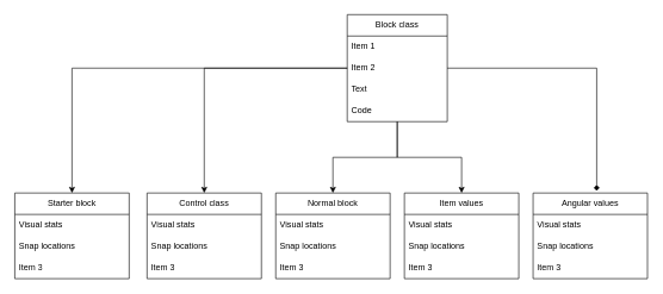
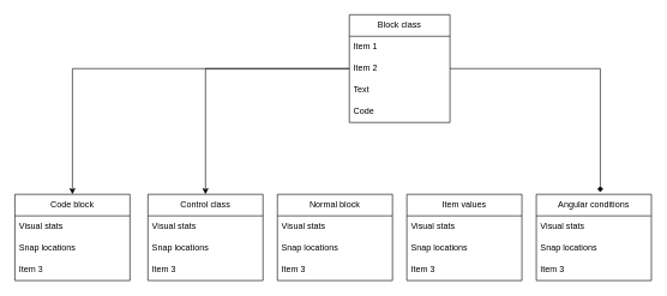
  <mxCell id="0" />
  <mxCell id="1" parent="0" />
- <mxCell id="2" style="edgeStyle=orthogonalEdgeStyle;rounded=0;orthogonalLoop=1;jettySize=auto;html=1;entryX=0.5;entryY=0;entryDx=0;entryDy=0;" edge="1" parent="1" source="6" target="15"><mxGeometry relative="1" as="geometry" /></mxCell>
- <mxCell id="3" style="edgeStyle=orthogonalEdgeStyle;rounded=0;orthogonalLoop=1;jettySize=auto;html=1;entryX=0.5;entryY=0;entryDx=0;entryDy=0;" edge="1" parent="1" source="6" target="11"><mxGeometry relative="1" as="geometry" /></mxCell>
  <mxCell id="4" style="edgeStyle=orthogonalEdgeStyle;rounded=0;orthogonalLoop=1;jettySize=auto;html=1;entryX=0.5;entryY=0;entryDx=0;entryDy=0;" edge="1" parent="1" source="6" target="23"><mxGeometry relative="1" as="geometry" /></mxCell>
  <mxCell id="5" style="edgeStyle=orthogonalEdgeStyle;rounded=0;orthogonalLoop=1;jettySize=auto;html=1;entryX=0.5;entryY=0;entryDx=0;entryDy=0;" edge="1" parent="1" source="6" target="28"><mxGeometry relative="1" as="geometry" /></mxCell>
  <mxCell id="6" value="Block class" style="swimlane;fontStyle=0;childLayout=stackLayout;horizontal=1;startSize=30;horizontalStack=0;resizeParent=1;resizeParentMax=0;resizeLast=0;collapsible=1;marginBottom=0;whiteSpace=wrap;html=1;" vertex="1" parent="1"><mxGeometry x="485" y="20" width="140" height="150" as="geometry" /></mxCell>
  <mxCell id="7" value="Item 1" style="text;strokeColor=none;fillColor=none;align=left;verticalAlign=middle;spacingLeft=4;spacingRight=4;overflow=hidden;points=[[0,0.5],[1,0.5]];portConstraint=eastwest;rotatable=0;whiteSpace=wrap;html=1;" vertex="1" parent="6"><mxGeometry y="30" width="140" height="30" as="geometry" /></mxCell>
  <mxCell id="8" value="Item 2" style="text;strokeColor=none;fillColor=none;align=left;verticalAlign=middle;spacingLeft=4;spacingRight=4;overflow=hidden;points=[[0,0.5],[1,0.5]];portConstraint=eastwest;rotatable=0;whiteSpace=wrap;html=1;" vertex="1" parent="6"><mxGeometry y="60" width="140" height="30" as="geometry" /></mxCell>
  <mxCell id="9" value="Text" style="text;strokeColor=none;fillColor=none;align=left;verticalAlign=middle;spacingLeft=4;spacingRight=4;overflow=hidden;points=[[0,0.5],[1,0.5]];portConstraint=eastwest;rotatable=0;whiteSpace=wrap;html=1;" vertex="1" parent="6"><mxGeometry y="90" width="140" height="30" as="geometry" /></mxCell>
  <mxCell id="10" value="Code" style="text;strokeColor=none;fillColor=none;align=left;verticalAlign=middle;spacingLeft=4;spacingRight=4;overflow=hidden;points=[[0,0.5],[1,0.5]];portConstraint=eastwest;rotatable=0;whiteSpace=wrap;html=1;" vertex="1" parent="6"><mxGeometry y="120" width="140" height="30" as="geometry" /></mxCell>
  <mxCell id="11" value="Normal block" style="swimlane;fontStyle=0;childLayout=stackLayout;horizontal=1;startSize=30;horizontalStack=0;resizeParent=1;resizeParentMax=0;resizeLast=0;collapsible=1;marginBottom=0;whiteSpace=wrap;html=1;" vertex="1" parent="1"><mxGeometry x="385" y="270" width="160" height="120" as="geometry" /></mxCell>
  <mxCell id="12" value="Visual stats" style="text;strokeColor=none;fillColor=none;align=left;verticalAlign=middle;spacingLeft=4;spacingRight=4;overflow=hidden;points=[[0,0.5],[1,0.5]];portConstraint=eastwest;rotatable=0;whiteSpace=wrap;html=1;" vertex="1" parent="11"><mxGeometry y="30" width="160" height="30" as="geometry" /></mxCell>
  <mxCell id="13" value="Snap locations" style="text;strokeColor=none;fillColor=none;align=left;verticalAlign=middle;spacingLeft=4;spacingRight=4;overflow=hidden;points=[[0,0.5],[1,0.5]];portConstraint=eastwest;rotatable=0;whiteSpace=wrap;html=1;" vertex="1" parent="11"><mxGeometry y="60" width="160" height="30" as="geometry" /></mxCell>
  <mxCell id="14" value="Item 3" style="text;strokeColor=none;fillColor=none;align=left;verticalAlign=middle;spacingLeft=4;spacingRight=4;overflow=hidden;points=[[0,0.5],[1,0.5]];portConstraint=eastwest;rotatable=0;whiteSpace=wrap;html=1;" vertex="1" parent="11"><mxGeometry y="90" width="160" height="30" as="geometry" /></mxCell>
  <mxCell id="15" value="Item values" style="swimlane;fontStyle=0;childLayout=stackLayout;horizontal=1;startSize=30;horizontalStack=0;resizeParent=1;resizeParentMax=0;resizeLast=0;collapsible=1;marginBottom=0;whiteSpace=wrap;html=1;" vertex="1" parent="1"><mxGeometry x="565" y="270" width="160" height="120" as="geometry" /></mxCell>
  <mxCell id="16" value="Visual stats" style="text;strokeColor=none;fillColor=none;align=left;verticalAlign=middle;spacingLeft=4;spacingRight=4;overflow=hidden;points=[[0,0.5],[1,0.5]];portConstraint=eastwest;rotatable=0;whiteSpace=wrap;html=1;" vertex="1" parent="15"><mxGeometry y="30" width="160" height="30" as="geometry" /></mxCell>
  <mxCell id="17" value="Snap locations" style="text;strokeColor=none;fillColor=none;align=left;verticalAlign=middle;spacingLeft=4;spacingRight=4;overflow=hidden;points=[[0,0.5],[1,0.5]];portConstraint=eastwest;rotatable=0;whiteSpace=wrap;html=1;" vertex="1" parent="15"><mxGeometry y="60" width="160" height="30" as="geometry" /></mxCell>
  <mxCell id="18" value="Item 3" style="text;strokeColor=none;fillColor=none;align=left;verticalAlign=middle;spacingLeft=4;spacingRight=4;overflow=hidden;points=[[0,0.5],[1,0.5]];portConstraint=eastwest;rotatable=0;whiteSpace=wrap;html=1;" vertex="1" parent="15"><mxGeometry y="90" width="160" height="30" as="geometry" /></mxCell>
- <mxCell id="19" value="Angular values" style="swimlane;fontStyle=0;childLayout=stackLayout;horizontal=1;startSize=30;horizontalStack=0;resizeParent=1;resizeParentMax=0;resizeLast=0;collapsible=1;marginBottom=0;whiteSpace=wrap;html=1;" vertex="1" parent="1"><mxGeometry x="745" y="270" width="160" height="120" as="geometry" /></mxCell>
+ <mxCell id="19" value="Angular conditions" style="swimlane;fontStyle=0;childLayout=stackLayout;horizontal=1;startSize=30;horizontalStack=0;resizeParent=1;resizeParentMax=0;resizeLast=0;collapsible=1;marginBottom=0;whiteSpace=wrap;html=1;" vertex="1" parent="1"><mxGeometry x="745" y="270" width="160" height="120" as="geometry" /></mxCell>
  <mxCell id="20" value="Visual stats" style="text;strokeColor=none;fillColor=none;align=left;verticalAlign=middle;spacingLeft=4;spacingRight=4;overflow=hidden;points=[[0,0.5],[1,0.5]];portConstraint=eastwest;rotatable=0;whiteSpace=wrap;html=1;" vertex="1" parent="19"><mxGeometry y="30" width="160" height="30" as="geometry" /></mxCell>
  <mxCell id="21" value="Snap locations" style="text;strokeColor=none;fillColor=none;align=left;verticalAlign=middle;spacingLeft=4;spacingRight=4;overflow=hidden;points=[[0,0.5],[1,0.5]];portConstraint=eastwest;rotatable=0;whiteSpace=wrap;html=1;" vertex="1" parent="19"><mxGeometry y="60" width="160" height="30" as="geometry" /></mxCell>
  <mxCell id="22" value="Item 3" style="text;strokeColor=none;fillColor=none;align=left;verticalAlign=middle;spacingLeft=4;spacingRight=4;overflow=hidden;points=[[0,0.5],[1,0.5]];portConstraint=eastwest;rotatable=0;whiteSpace=wrap;html=1;" vertex="1" parent="19"><mxGeometry y="90" width="160" height="30" as="geometry" /></mxCell>
  <mxCell id="23" value="Control class" style="swimlane;fontStyle=0;childLayout=stackLayout;horizontal=1;startSize=30;horizontalStack=0;resizeParent=1;resizeParentMax=0;resizeLast=0;collapsible=1;marginBottom=0;whiteSpace=wrap;html=1;" vertex="1" parent="1"><mxGeometry x="205" y="270" width="160" height="120" as="geometry" /></mxCell>
  <mxCell id="24" value="Visual stats" style="text;strokeColor=none;fillColor=none;align=left;verticalAlign=middle;spacingLeft=4;spacingRight=4;overflow=hidden;points=[[0,0.5],[1,0.5]];portConstraint=eastwest;rotatable=0;whiteSpace=wrap;html=1;" vertex="1" parent="23"><mxGeometry y="30" width="160" height="30" as="geometry" /></mxCell>
  <mxCell id="25" value="Snap locations" style="text;strokeColor=none;fillColor=none;align=left;verticalAlign=middle;spacingLeft=4;spacingRight=4;overflow=hidden;points=[[0,0.5],[1,0.5]];portConstraint=eastwest;rotatable=0;whiteSpace=wrap;html=1;" vertex="1" parent="23"><mxGeometry y="60" width="160" height="30" as="geometry" /></mxCell>
  <mxCell id="26" value="Item 3" style="text;strokeColor=none;fillColor=none;align=left;verticalAlign=middle;spacingLeft=4;spacingRight=4;overflow=hidden;points=[[0,0.5],[1,0.5]];portConstraint=eastwest;rotatable=0;whiteSpace=wrap;html=1;" vertex="1" parent="23"><mxGeometry y="90" width="160" height="30" as="geometry" /></mxCell>
  <mxCell id="27" style="edgeStyle=orthogonalEdgeStyle;rounded=0;orthogonalLoop=1;jettySize=auto;html=1;entryX=0.556;entryY=-0.025;entryDx=0;entryDy=0;entryPerimeter=0;endArrow=diamond;" edge="1" parent="1" source="6" target="19"><mxGeometry relative="1" as="geometry" /></mxCell>
- <mxCell id="28" value="Starter block" style="swimlane;fontStyle=0;childLayout=stackLayout;horizontal=1;startSize=30;horizontalStack=0;resizeParent=1;resizeParentMax=0;resizeLast=0;collapsible=1;marginBottom=0;whiteSpace=wrap;html=1;" vertex="1" parent="1"><mxGeometry x="20" y="270" width="160" height="120" as="geometry" /></mxCell>
+ <mxCell id="28" value="Code block" style="swimlane;fontStyle=0;childLayout=stackLayout;horizontal=1;startSize=30;horizontalStack=0;resizeParent=1;resizeParentMax=0;resizeLast=0;collapsible=1;marginBottom=0;whiteSpace=wrap;html=1;" vertex="1" parent="1"><mxGeometry x="20" y="270" width="160" height="120" as="geometry" /></mxCell>
  <mxCell id="29" value="Visual stats" style="text;strokeColor=none;fillColor=none;align=left;verticalAlign=middle;spacingLeft=4;spacingRight=4;overflow=hidden;points=[[0,0.5],[1,0.5]];portConstraint=eastwest;rotatable=0;whiteSpace=wrap;html=1;" vertex="1" parent="28"><mxGeometry y="30" width="160" height="30" as="geometry" /></mxCell>
  <mxCell id="30" value="Snap locations" style="text;strokeColor=none;fillColor=none;align=left;verticalAlign=middle;spacingLeft=4;spacingRight=4;overflow=hidden;points=[[0,0.5],[1,0.5]];portConstraint=eastwest;rotatable=0;whiteSpace=wrap;html=1;" vertex="1" parent="28"><mxGeometry y="60" width="160" height="30" as="geometry" /></mxCell>
  <mxCell id="31" value="Item 3" style="text;strokeColor=none;fillColor=none;align=left;verticalAlign=middle;spacingLeft=4;spacingRight=4;overflow=hidden;points=[[0,0.5],[1,0.5]];portConstraint=eastwest;rotatable=0;whiteSpace=wrap;html=1;" vertex="1" parent="28"><mxGeometry y="90" width="160" height="30" as="geometry" /></mxCell>
